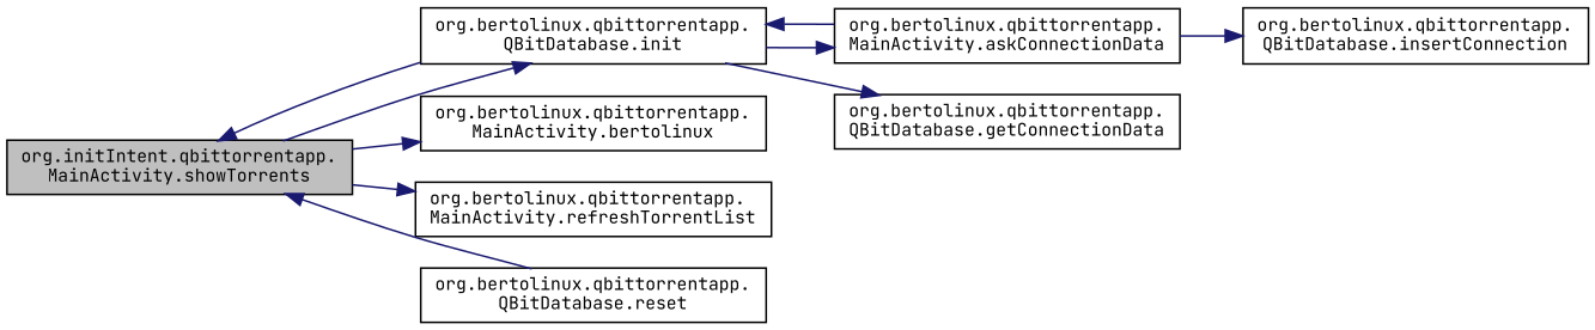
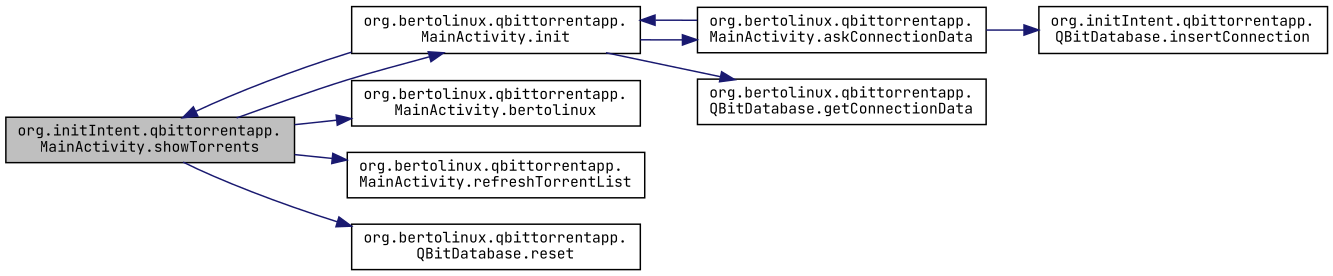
  digraph {
    fontname="JetBrains Mono"
    rankdir=LR
    node [color=black fillcolor=white fontname="JetBrains Mono" fontsize=10 shape=record style=filled]
    edge [color=midnightblue fontname="JetBrains Mono" fontsize=10 labelfontname=Helvetica labelfontsize=10 style=solid]
    n1 [fillcolor=grey75 fontcolor=black height=0.2 label="org.initIntent.qbittorrentapp.\lMainActivity.showTorrents" width=0.4]
-   n2 [height=0.2 label="org.bertolinux.qbittorrentapp.\lQBitDatabase.init" width=0.4]
+   n2 [height=0.2 label="org.bertolinux.qbittorrentapp.\lMainActivity.init" width=0.4]
    n3 [height=0.2 label="org.bertolinux.qbittorrentapp.\lMainActivity.bertolinux" width=0.4]
    n4 [height=0.2 label="org.bertolinux.qbittorrentapp.\lMainActivity.refreshTorrentList" width=0.4]
    n5 [height=0.2 label="org.bertolinux.qbittorrentapp.\lQBitDatabase.reset" width=0.4]
    n6 [height=0.2 label="org.bertolinux.qbittorrentapp.\lMainActivity.askConnectionData" width=0.4]
    n7 [height=0.2 label="org.bertolinux.qbittorrentapp.\lQBitDatabase.getConnectionData" width=0.4]
-   n8 [height=0.2 label="org.bertolinux.qbittorrentapp.\lQBitDatabase.insertConnection" width=0.4]
+   n8 [height=0.2 label="org.initIntent.qbittorrentapp.\lQBitDatabase.insertConnection" width=0.4]
    n1 -> n2
    n1 -> n3
    n1 -> n4
-   n5 -> n1
+   n1 -> n5
    n2 -> n1
    n2 -> n6
    n2 -> n7
    n6 -> n2
    n6 -> n8
  }
